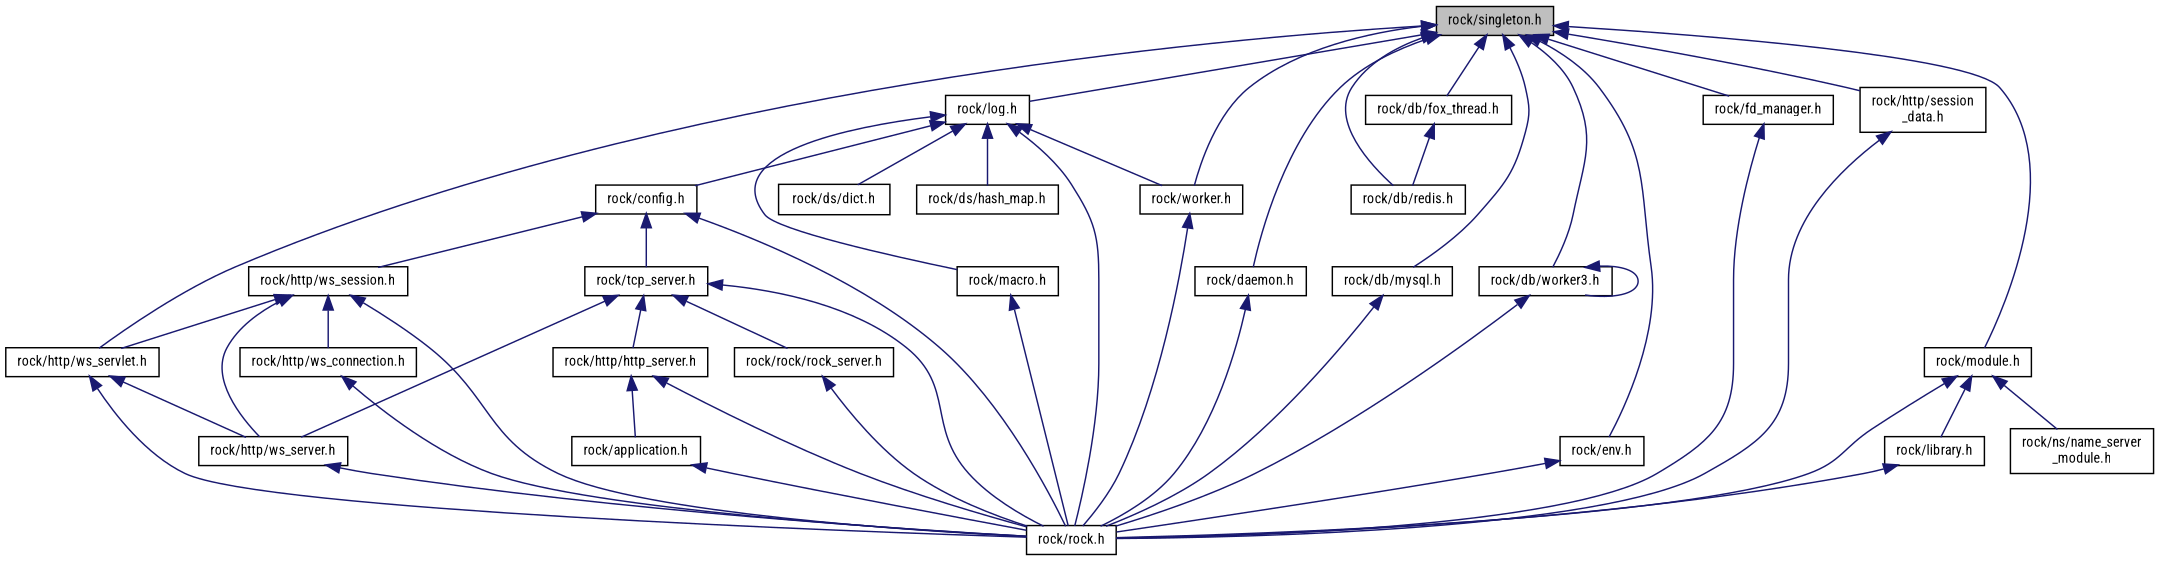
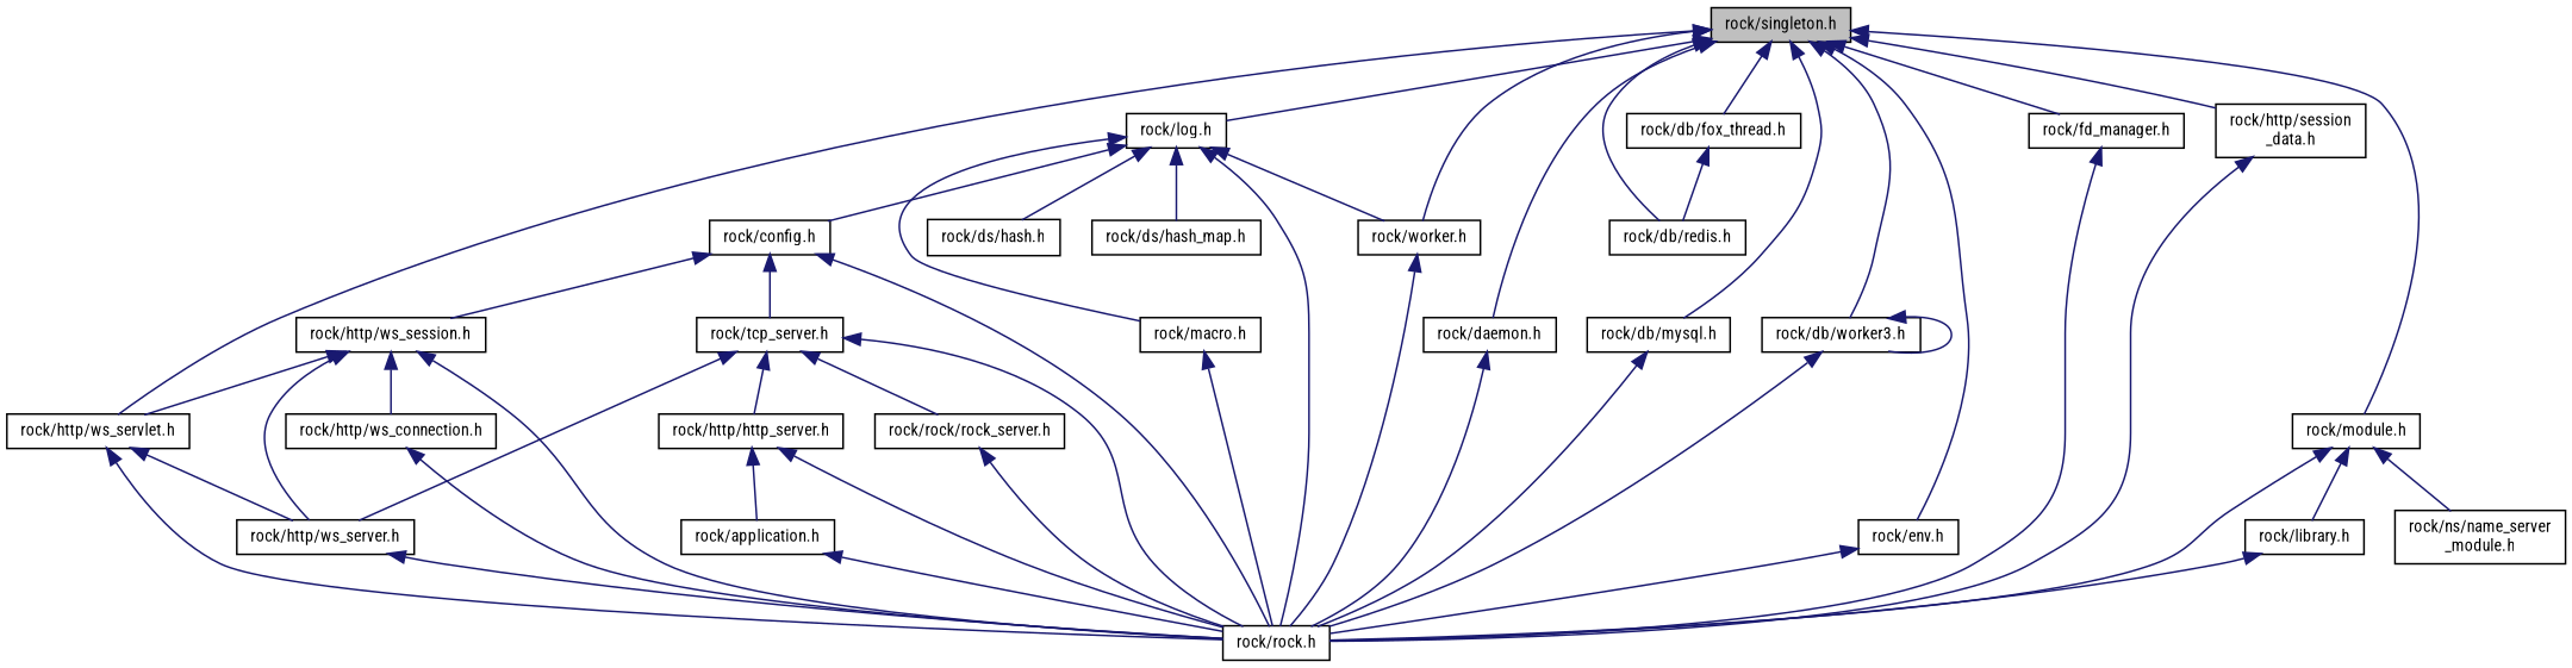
  digraph {
    fontname="Roboto Condensed"
    node [color=black fillcolor=white fontname="Roboto Condensed" fontsize=10 shape=record style=filled]
    edge [color=midnightblue dir=back fontname="Roboto Condensed" fontsize=10 labelfontname=Helvetica labelfontsize=10 style=solid]
    n1 [fillcolor=grey75 fontcolor=black height=0.2 label="rock/singleton.h" width=0.4]
    n2 [height=0.2 label="rock/log.h" width=0.4]
    n3 [height=0.2 label="rock/worker.h" width=0.4]
    n4 [height=0.2 label="rock/daemon.h" width=0.4]
    n5 [height=0.2 label="rock/db/fox_thread.h" width=0.4]
    n6 [height=0.2 label="rock/db/redis.h" width=0.4]
    n7 [height=0.2 label="rock/db/mysql.h" width=0.4]
    n8 [height=0.2 label="rock/db/worker3.h" width=0.4]
    n9 [height=0.2 label="rock/env.h" width=0.4]
    n10 [height=0.2 label="rock/fd_manager.h" width=0.4]
    n11 [height=0.2 label="rock/http/session\l_data.h" width=0.4]
    n12 [height=0.2 label="rock/module.h" width=0.4]
    n13 [height=0.2 label="rock/http/ws_servlet.h" width=0.4]
    n14 [height=0.2 label="rock/rock.h" width=0.4]
    n15 [height=0.2 label="rock/config.h" width=0.4]
-   n16 [height=0.2 label="rock/ds/dict.h" width=0.4]
+   n16 [height=0.2 label="rock/ds/hash.h" width=0.4]
    n17 [height=0.2 label="rock/ds/hash_map.h" width=0.4]
    n18 [height=0.2 label="rock/macro.h" width=0.4]
    n19 [height=0.2 label="rock/library.h" width=0.4]
    n20 [height=0.2 label="rock/ns/name_server\l_module.h" width=0.4]
    n21 [height=0.2 label="rock/tcp_server.h" width=0.4]
    n22 [height=0.2 label="rock/http/ws_session.h" width=0.4]
    n23 [height=0.2 label="rock/http/http_server.h" width=0.4]
    n24 [height=0.2 label="rock/http/ws_server.h" width=0.4]
    n25 [height=0.2 label="rock/rock/rock_server.h" width=0.4]
    n26 [height=0.2 label="rock/http/ws_connection.h" width=0.4]
    n27 [height=0.2 label="rock/application.h" width=0.4]
    n1 -> n2
    n1 -> n3
    n1 -> n4
    n1 -> n5
    n1 -> n6
    n1 -> n7
    n1 -> n8
    n1 -> n9
    n1 -> n10
    n1 -> n11
    n1 -> n12
    n1 -> n13
    n2 -> n3
    n2 -> n14
    n2 -> n15
    n2 -> n16
    n2 -> n17
    n2 -> n18
    n3 -> n14
    n4 -> n14
    n5 -> n6
    n7 -> n14
    n8 -> n8
    n8 -> n14
    n9 -> n14
    n10 -> n14
    n11 -> n14
    n12 -> n14
    n12 -> n19
    n12 -> n20
    n13 -> n14
    n13 -> n24
    n15 -> n14
    n15 -> n21
    n15 -> n22
    n18 -> n14
    n19 -> n14
    n21 -> n14
    n21 -> n23
    n21 -> n24
    n21 -> n25
    n22 -> n13
    n22 -> n14
    n22 -> n24
    n22 -> n26
    n23 -> n14
    n23 -> n27
    n24 -> n14
    n25 -> n14
    n26 -> n14
    n27 -> n14
  }
